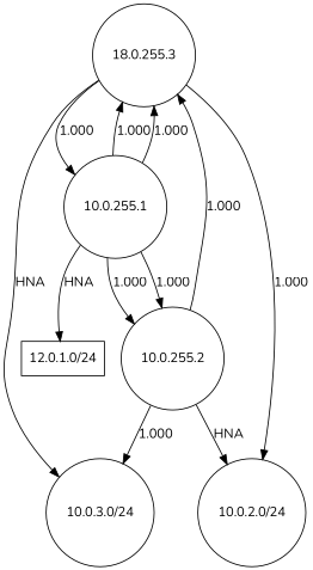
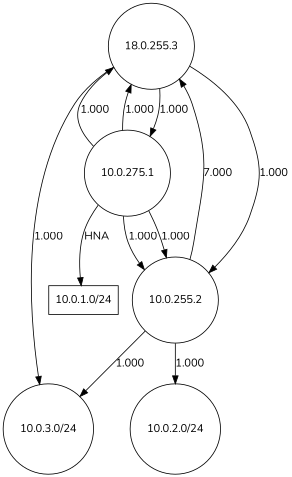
  digraph {
    fontname=Nunito
    node [fontSize=12 fontname=Nunito shape=circle]
    edge [fontSize=12 fontname=Nunito length=170]
    n1 [label="18.0.255.3"]
-   "10.0.255.1"
+   "10.0.255.1" [label="10.0.275.1"]
    "10.0.255.2"
-   "10.0.1.0/24" [shape=rect label="12.0.1.0/24"]
+   "10.0.1.0/24" [shape=rect]
    "10.0.3.0/24"
    "10.0.2.0/24"
    n1 -> "10.0.255.1" [label=1.000]
-   n1 -> "10.0.2.0/24" [label=1.000]
-   n1 -> "10.0.3.0/24" [label=HNA style=solid]
+   n1 -> "10.0.255.2" [label=1.000]
+   n1 -> "10.0.3.0/24" [label=1.000 style=solid]
    "10.0.255.1" -> n1 [label=1.000]
    "10.0.255.1" -> n1 [label=1.000]
    "10.0.255.1" -> "10.0.255.2" [label=1.000]
    "10.0.255.1" -> "10.0.255.2" [label=1.000]
    "10.0.255.1" -> "10.0.1.0/24" [label=HNA]
-   "10.0.255.2" -> n1 [label=1.000]
+   "10.0.255.2" -> n1 [label=7.000]
    "10.0.255.2" -> "10.0.3.0/24" [label=1.000]
-   "10.0.255.2" -> "10.0.2.0/24" [label=HNA]
+   "10.0.255.2" -> "10.0.2.0/24" [label=1.000]
  }
